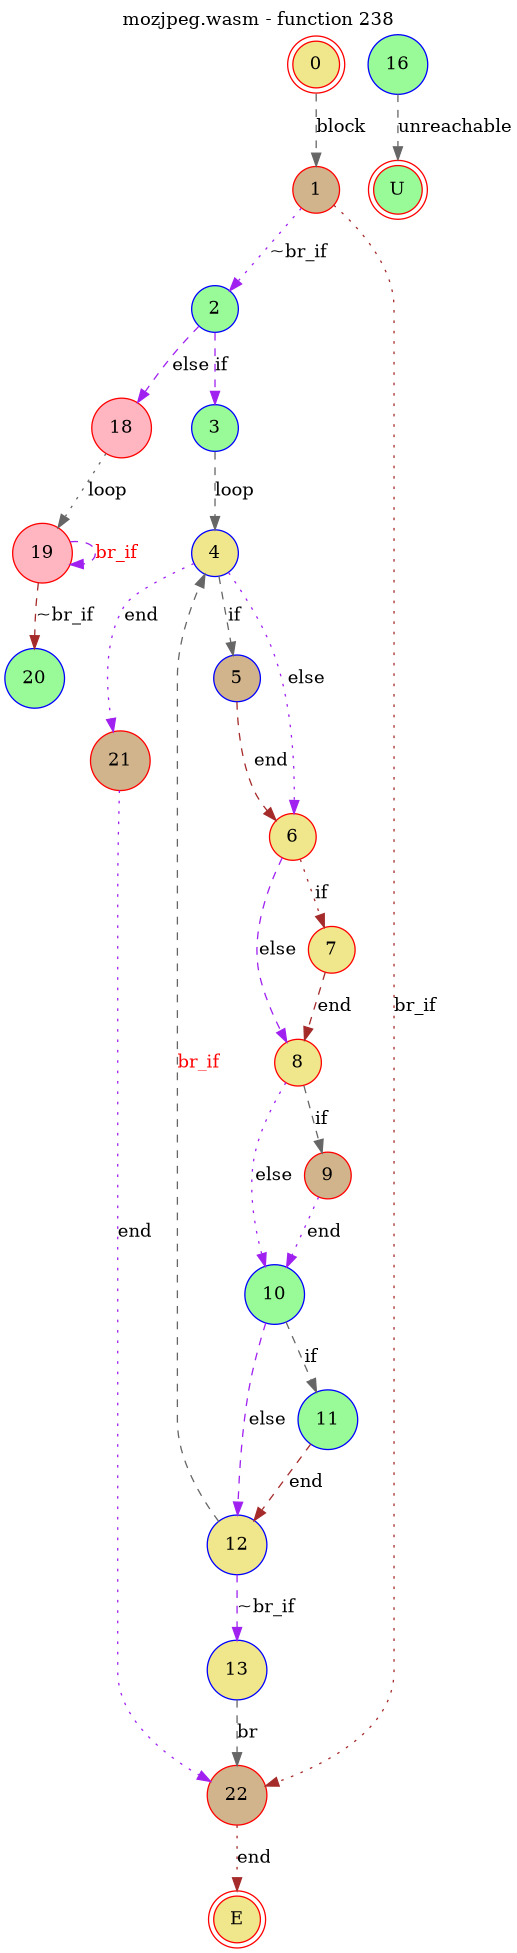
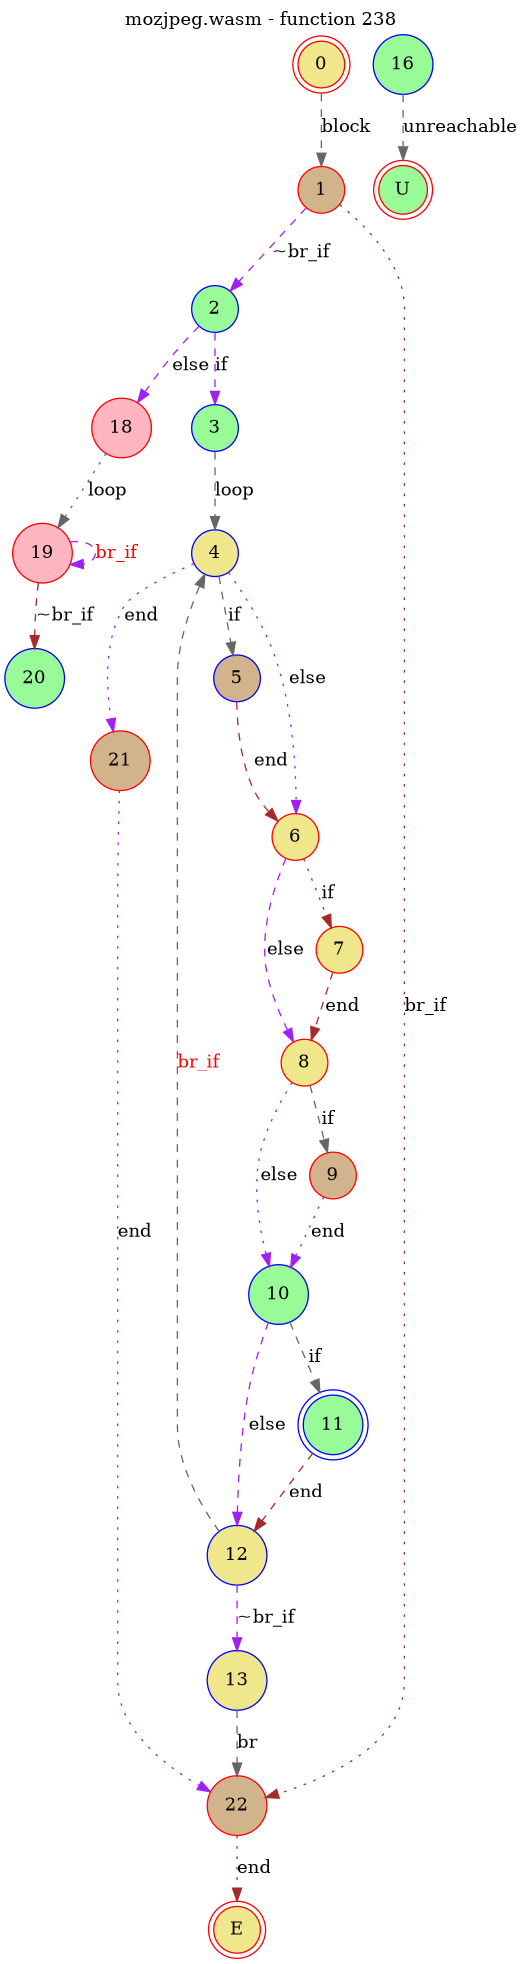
  digraph {
    label="mozjpeg.wasm - function 238"
    labelfontcolor=black
    labelfontname=Helvetica
    labelfontsize=16
    labelloc=t
    node [color=red fillcolor=khaki shape=circle style=filled]
    edge [color=purple style=dashed]
    0 [shape=doublecircle]
    1 [fillcolor=tan]
    2 [color=blue fillcolor=palegreen]
    22 [fillcolor=tan]
    E [shape=doublecircle]
    U [fillcolor=palegreen shape=doublecircle]
    3 [color=blue fillcolor=palegreen]
    18 [fillcolor=lightpink]
    4 [color=blue]
    19 [fillcolor=lightpink]
    5 [color=blue fillcolor=tan]
    6
    21 [fillcolor=tan]
    20 [color=blue fillcolor=palegreen]
    7
    8
    9 [fillcolor=tan]
    10 [color=blue fillcolor=palegreen]
-   11 [color=blue fillcolor=palegreen]
+   11 [color=blue fillcolor=palegreen shape=doublecircle]
    12 [color=blue]
    13 [color=blue]
    16 [color=blue fillcolor=palegreen]
    0 -> 1 [color=gray40 label=block]
-   1 -> 2 [label="~br_if" style=dotted]
+   1 -> 2 [label="~br_if"]
    1 -> 22 [color=brown label=br_if style=dotted]
    2 -> 3 [label=if]
    2 -> 18 [label=else]
    22 -> E [color=brown label=end style=dotted]
    3 -> 4 [color=gray40 label=loop]
    18 -> 19 [color=gray40 label=loop style=dotted]
    4 -> 5 [color=gray40 label=if]
    4 -> 6 [label=else style=dotted]
    4 -> 21 [label=end style=dotted]
    19 -> 19 [fontcolor=red label=br_if]
    19 -> 20 [color=brown label="~br_if"]
    5 -> 6 [color=brown label=end]
    6 -> 7 [color=brown label=if style=dotted]
    6 -> 8 [label=else]
    21 -> 22 [label=end style=dotted]
    7 -> 8 [color=brown label=end]
    8 -> 9 [color=gray40 label=if]
    8 -> 10 [label=else style=dotted]
    9 -> 10 [label=end style=dotted]
    10 -> 11 [color=gray40 label=if]
    10 -> 12 [label=else]
    11 -> 12 [color=brown label=end]
    12 -> 4 [color=gray40 fontcolor=red label=br_if]
    12 -> 13 [label="~br_if"]
    13 -> 22 [color=gray40 label=br]
    16 -> U [color=gray40 label=unreachable]
  }
